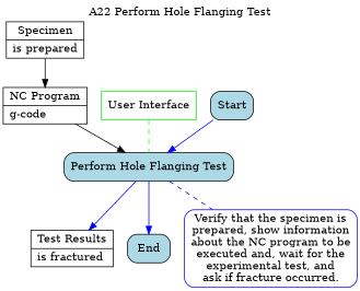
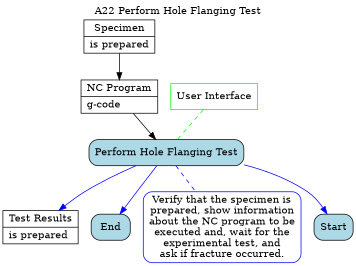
  digraph {
    label="A22 Perform Hole Flanging Test"
    labelloc=t
    node [color=black fillcolor=white shape=box style=filled]
    edge [color=blue dir=forward fontcolor=black style=solid]
    n1 [label="{Specimen|is prepared\l}" shape=record]
    n2 [label="{NC Program|g-code\l}" shape=record]
    n3 [fillcolor=lightblue label="Perform Hole Flanging Test" style="filled, rounded"]
-   n4 [label="{Test Results|is fractured\l}" shape=record]
+   n4 [label="{Test Results|is prepared\l}" shape=record]
    End [fillcolor=lightblue style="filled, rounded"]
    n6 [color=blue label="Verify that the specimen is\nprepared, show information\nabout the NC program to be\nexecuted and, wait for the\nexperimental test, and\nask if fracture occurred." style="filled, rounded"]
    n7 [color=green label="User Interface"]
    Start [fillcolor=lightblue style="filled, rounded"]
    n1 -> n2 [color=black]
    n2 -> n3 [color=black]
    n3 -> n4
    n3 -> End [fontcolor=blue]
    n3 -> n6 [dir=none style=dashed fontcolor=""]
    n7 -> n3 [color=green dir=none fontcolor=blue style=dashed]
-   Start -> n3 [fontcolor=blue]
+   n3 -> Start [fontcolor=blue]
  }
